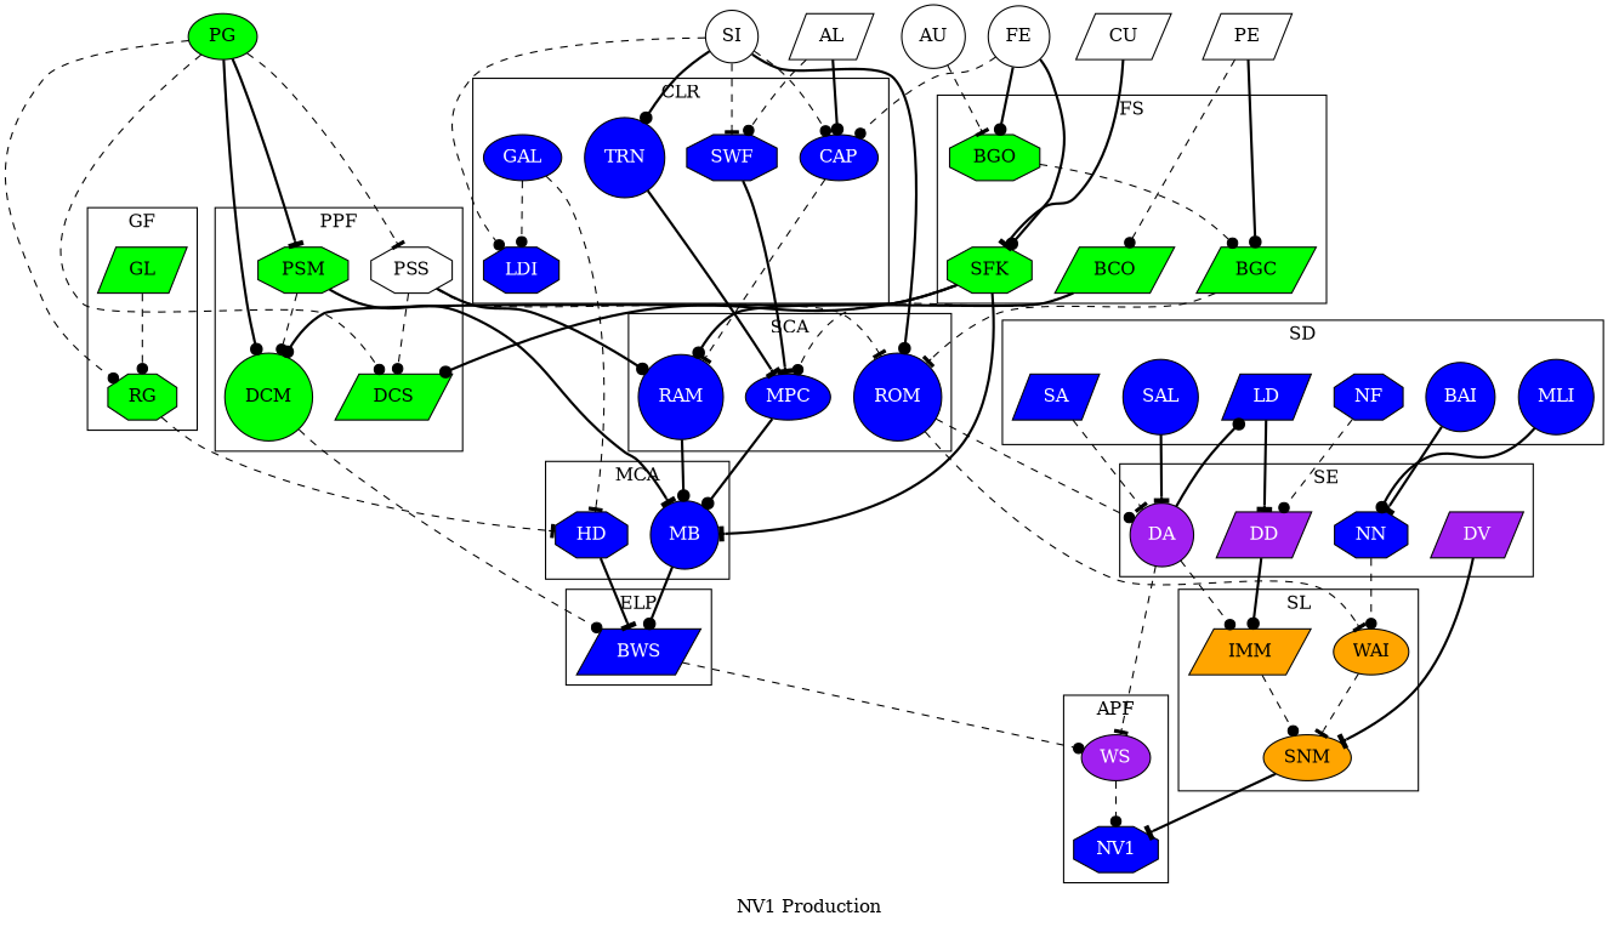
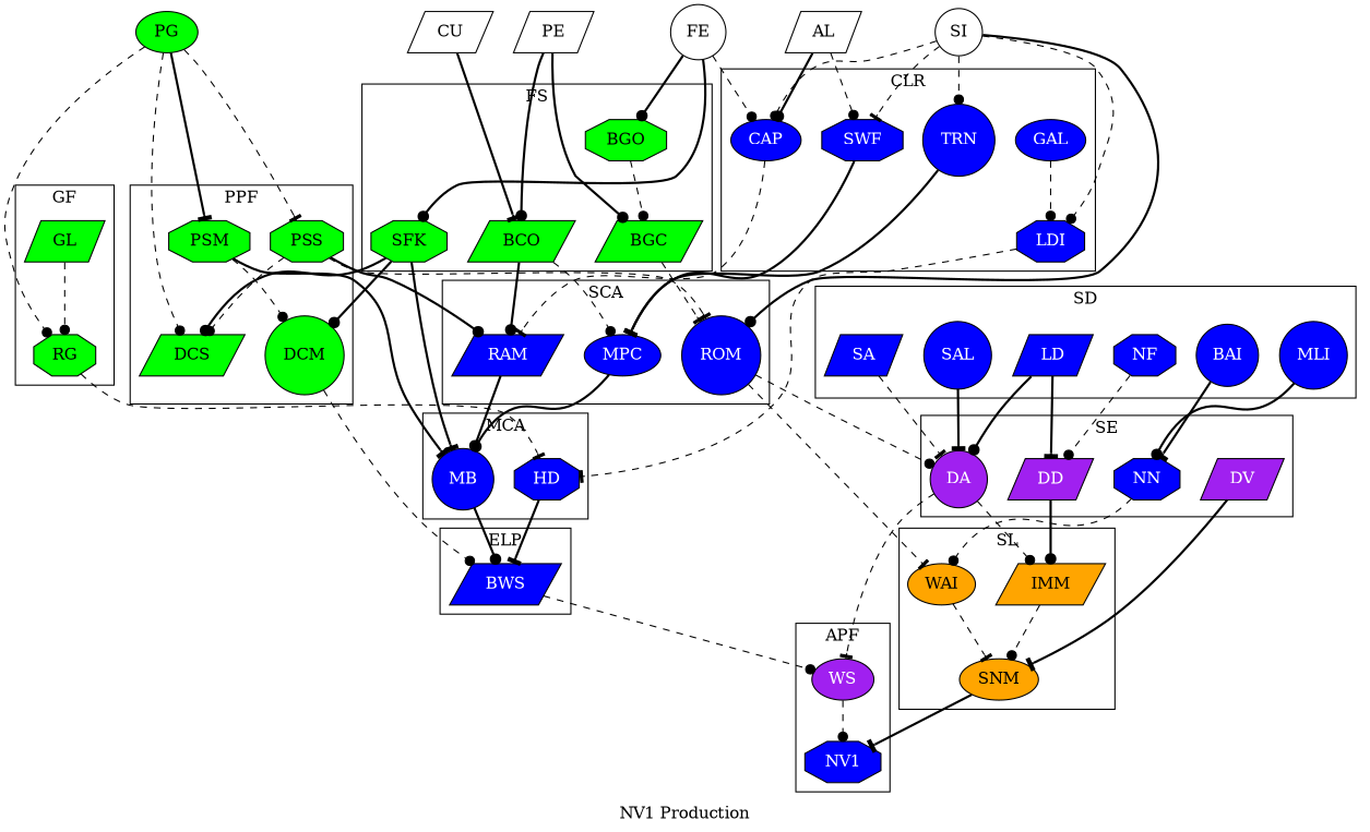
  digraph {
    fontname="DejaVu Serif"
    label="NV1 Production"
    rankdir=TB
    node [fillcolor=blue fontcolor=white fontname="DejaVu Serif" shape=parallelogram style=filled]
    edge [arrowhead=dot fontname="DejaVu Serif" style=dashed]
    AL [fillcolor=white fontcolor=black]
    FE [fillcolor=white fontcolor=black shape=circle]
    SI [fillcolor=white fontcolor=black shape=circle]
    PE [fillcolor=white fontcolor=black]
    CU [fillcolor=white fontcolor=black]
-   AU [fillcolor=white fontcolor=black shape=circle]
    PG [fillcolor=green fontcolor=black shape=ellipse]
    RG [fillcolor=green fontcolor=black shape=octagon]
    GL [fillcolor=green fontcolor=black]
    BCO [fillcolor=green fontcolor=black]
    BGC [fillcolor=green fontcolor=black]
    SFK [fillcolor=green fontcolor=black shape=octagon]
    BGO [fillcolor=green fontcolor=black shape=octagon]
    SWF [shape=octagon]
    TRN [shape=circle]
    CAP [shape=ellipse]
    LDI [shape=octagon]
    GAL [shape=ellipse]
    DCM [fillcolor=green fontcolor=black shape=circle]
    PSM [fillcolor=green fontcolor=black shape=octagon]
    DCS [fillcolor=green fontcolor=black]
-   PSS [fillcolor=white fontcolor=black shape=octagon]
+   PSS [fillcolor=green fontcolor=black shape=octagon]
    BAI [shape=circle]
    LD
    MLI [shape=circle]
    NF [shape=octagon]
    SA
    SAL [shape=circle]
    ROM [shape=circle]
    MPC [shape=ellipse]
-   RAM [shape=circle]
+   RAM
    HD [shape=octagon]
    MB [shape=circle]
    BWS
    NN [shape=octagon]
    DA [fillcolor=purple shape=circle]
    DD [fillcolor=purple]
    DV [fillcolor=purple]
    WAI [fillcolor=orange fontcolor=black shape=ellipse]
    IMM [fillcolor=orange fontcolor=black]
    SNM [fillcolor=orange fontcolor=black shape=ellipse]
    WS [fillcolor=purple shape=ellipse]
    NV1 [shape=octagon]
    subgraph sub_1 {
      rank=min
      AL
      FE
      SI
      PE
      CU
-     AU
    }
    subgraph sub_2 {
      rank=min
      PG
    }
    subgraph cluster_3 {
      label=GF
      RG
      GL
    }
    subgraph cluster_4 {
      label=FS
      BGO
      subgraph sub_5 {
        label=FS
        rank=same
        BCO
        BGC
        SFK
      }
    }
    subgraph cluster_6 {
      label=CLR
      SWF
      TRN
      CAP
      LDI
      GAL
    }
    subgraph cluster_7 {
      label=PPF
      DCM
      PSM
      DCS
      PSS
    }
    subgraph cluster_8 {
      label=SD
      BAI
      LD
      MLI
      NF
      SA
      SAL
    }
    subgraph cluster_9 {
      label=SCA
      ROM
      MPC
      RAM
    }
    subgraph cluster_10 {
      label=MCA
      HD
      MB
    }
    subgraph cluster_11 {
      label=ELP
      BWS
    }
    subgraph cluster_12 {
      label=SE
      NN
      DA
      DD
      DV
    }
    subgraph cluster_13 {
      label=SL
      WAI
      IMM
      SNM
    }
    subgraph cluster_14 {
      label=APF
      WS
      NV1
    }
    AL -> SWF
    AL -> CAP [style=bold]
    FE -> SFK [style=bold]
    FE -> BGO [style=bold]
    FE -> CAP
    SI -> SWF [arrowhead=tee]
-   SI -> TRN [style=bold]
+   SI -> TRN
    SI -> CAP
    SI -> LDI
    SI -> ROM [style=bold]
-   PE -> BCO
+   PE -> BCO [style=bold]
    PE -> BGC [style=bold]
-   CU -> SFK [arrowhead=tee style=bold]
-   AU -> BGO [arrowhead=tee]
+   CU -> BCO [arrowhead=tee style=bold]
    PG -> RG
-   PG -> DCM [style=bold]
    PG -> PSM [arrowhead=tee style=bold]
    PG -> DCS
    PG -> PSS [arrowhead=tee]
    RG -> HD [arrowhead=tee]
    GL -> RG
    BCO -> MPC
    BCO -> RAM [style=bold]
    BGC -> ROM [arrowhead=tee]
    SFK -> DCM [style=bold]
    SFK -> DCS [style=bold]
    SFK -> MB [arrowhead=tee style=bold]
    BGO -> BGC
    SWF -> MPC [arrowhead=tee style=bold]
    TRN -> MPC [arrowhead=tee style=bold]
    CAP -> RAM [arrowhead=tee]
-   GAL -> HD [arrowhead=tee]
+   LDI -> HD [arrowhead=tee]
    GAL -> LDI
    DCM -> BWS
    PSM -> DCM
    PSM -> MB [arrowhead=tee style=bold]
    PSS -> DCS
    PSS -> ROM [arrowhead=tee]
    PSS -> RAM [style=bold]
    BAI -> NN [arrowhead=tee style=bold]
-   DA -> LD [style=bold]
+   LD -> DA [style=bold]
    LD -> DD [arrowhead=tee style=bold]
    MLI -> NN [style=bold]
    NF -> DD
    SA -> DA [arrowhead=tee]
    SAL -> DA [arrowhead=tee style=bold]
    ROM -> DA
    ROM -> WAI [arrowhead=tee]
    MPC -> MB [style=bold]
    RAM -> MB [style=bold]
    HD -> BWS [arrowhead=tee style=bold]
    MB -> BWS [style=bold]
    BWS -> WS
    NN -> WAI
    DA -> IMM
    DA -> WS [arrowhead=tee]
    DD -> IMM [style=bold]
    DV -> SNM [arrowhead=tee style=bold]
    WAI -> SNM [arrowhead=tee]
    IMM -> SNM
    SNM -> NV1 [arrowhead=tee style=bold]
    WS -> NV1
  }
